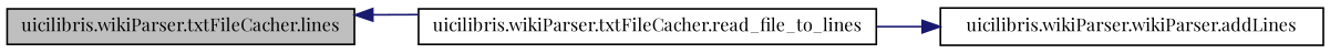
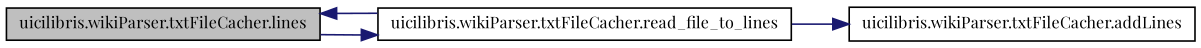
  digraph {
    fontname="Playfair Display"
    rankdir=LR
    node [color=black fillcolor=white fontname="Playfair Display" fontsize=10 shape=record style=filled]
    edge [color=midnightblue fontname="Playfair Display" fontsize=10 labelfontname=FreeSans labelfontsize=10 style=solid]
    n1 [fillcolor=grey75 fontcolor=black height=0.2 label="uicilibris.wikiParser.txtFileCacher.lines" width=0.4]
    n2 [height=0.2 label="uicilibris.wikiParser.txtFileCacher.read_file_to_lines" width=0.4]
-   n3 [height=0.2 label="uicilibris.wikiParser.wikiParser.addLines" width=0.4]
+   n3 [height=0.2 label="uicilibris.wikiParser.txtFileCacher.addLines" width=0.4]
+   n1 -> n2
    n2 -> n1
    n2 -> n3
  }
